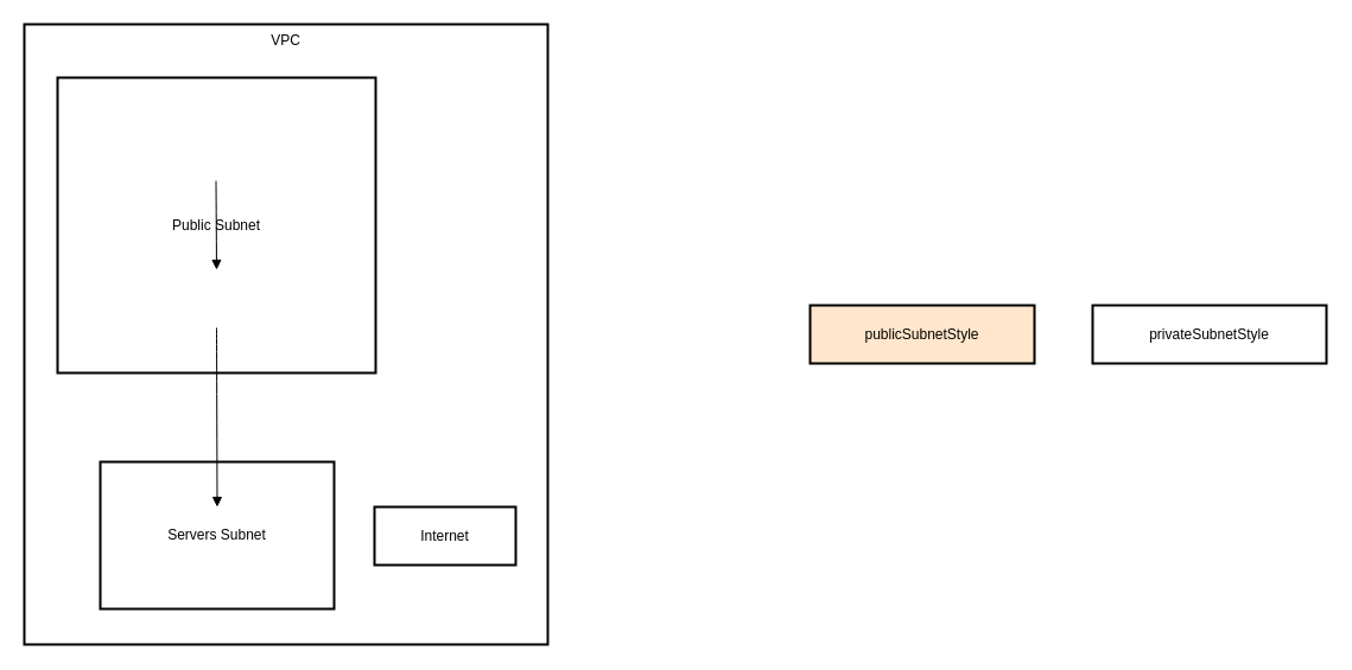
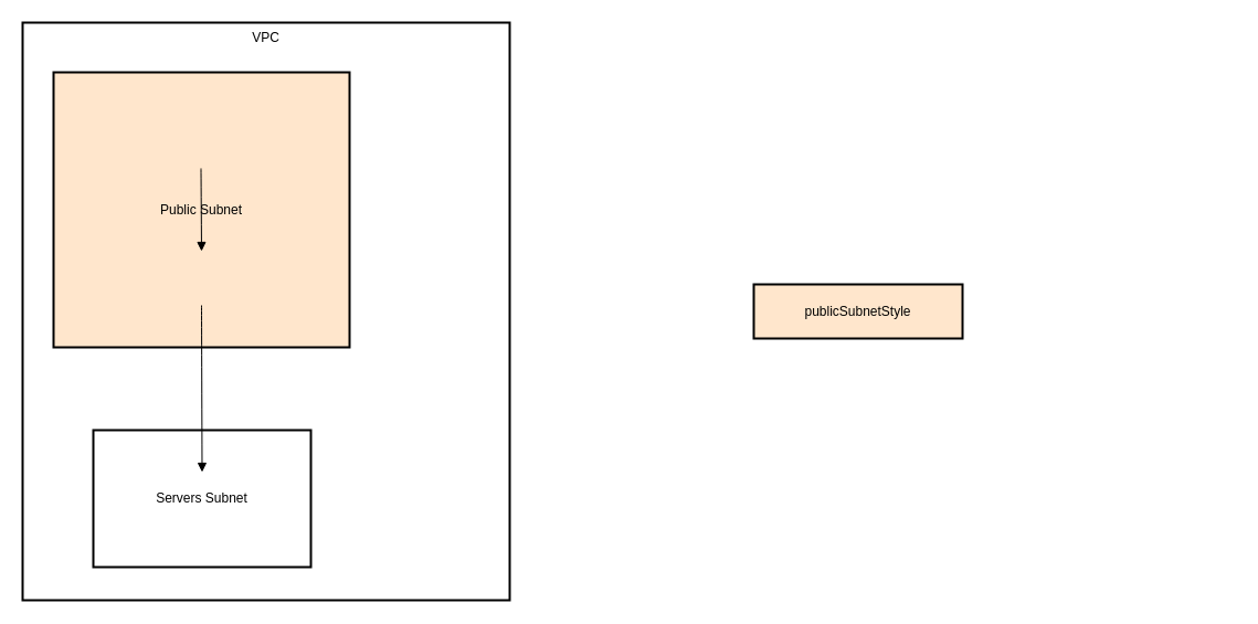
  <mxCell id="0" />
  <mxCell id="1" parent="0" />
  <mxCell id="2" value="VPC" style="whiteSpace=wrap;strokeWidth=2;verticalAlign=top;" vertex="1" parent="1"><mxGeometry x="20" y="20" width="441" height="523" as="geometry" /></mxCell>
  <mxCell id="3" value="Database" style="whiteSpace=wrap;strokeWidth=2;" vertex="1" parent="2"><mxGeometry x="99" y="407" width="127" height="49" as="geometry" /></mxCell>
  <mxCell id="4" value="Servers Subnet" style="whiteSpace=wrap;strokeWidth=2;" vertex="1" parent="2"><mxGeometry x="64" y="369" width="197" height="124" as="geometry" /></mxCell>
  <mxCell id="5" value="Load Balancer" style="whiteSpace=wrap;strokeWidth=2;" vertex="1" parent="2"><mxGeometry x="81" y="83" width="161" height="49" as="geometry" /></mxCell>
  <mxCell id="6" value="Application Servers" style="whiteSpace=wrap;strokeWidth=2;" vertex="1" parent="2"><mxGeometry x="63" y="207" width="198" height="49" as="geometry" /></mxCell>
- <mxCell id="7" value="Public Subnet" style="whiteSpace=wrap;strokeWidth=2;" vertex="1" parent="2"><mxGeometry x="28" y="45" width="268" height="249" as="geometry" /></mxCell>
- <mxCell id="8" value="Internet" style="whiteSpace=wrap;strokeWidth=2;" vertex="1" parent="2"><mxGeometry x="295" y="407" width="119" height="49" as="geometry" /></mxCell>
+ <mxCell id="7" value="Public Subnet" style="whiteSpace=wrap;strokeWidth=2;fillColor=#ffe6cc;" vertex="1" parent="2"><mxGeometry x="28" y="45" width="268" height="249" as="geometry" /></mxCell>
  <mxCell id="9" value="" style="curved=1;startArrow=none;endArrow=block;exitX=0.5;exitY=1.01;entryX=0.5;entryY=0.01;" edge="1" parent="2" source="5" target="6"><mxGeometry relative="1" as="geometry"><Array as="points" /></mxGeometry></mxCell>
  <mxCell id="10" value="" style="curved=1;startArrow=none;endArrow=block;exitX=0.5;exitY=1.01;entryX=0.5;entryY=-0.01;" edge="1" parent="2" source="6" target="3"><mxGeometry relative="1" as="geometry"><Array as="points" /></mxGeometry></mxCell>
  <mxCell id="11" value="publicSubnetStyle" style="whiteSpace=wrap;strokeWidth=2;fillColor=#ffe6cc;" vertex="1" parent="1"><mxGeometry x="682" y="257" width="189" height="49" as="geometry" /></mxCell>
- <mxCell id="12" value="privateSubnetStyle" style="whiteSpace=wrap;strokeWidth=2;" vertex="1" parent="1"><mxGeometry x="920" y="257" width="197" height="49" as="geometry" /></mxCell>
